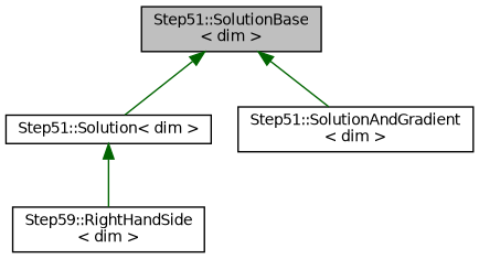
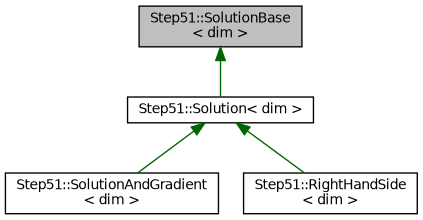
  digraph {
    rankdir=TB
    node [color=black fillcolor=white fontname=Helvetica fontsize=10 shape=record style=filled]
    edge [color=darkgreen dir=back fontname=Helvetica fontsize=10 labelfontname=Helvetica labelfontsize=10 style=solid]
    n1 [fillcolor=grey75 fontcolor=black height=0.2 label="Step51::SolutionBase\l\< dim \>" width=0.4]
    n2 [height=0.2 label="Step51::Solution\< dim \>" width=0.4]
    n3 [height=0.2 label="Step51::SolutionAndGradient\l\< dim \>" width=0.4]
-   n4 [height=0.2 label="Step59::RightHandSide\l\< dim \>" width=0.4]
+   n4 [height=0.2 label="Step51::RightHandSide\l\< dim \>" width=0.4]
    n1 -> n2
-   n1 -> n3
+   n2 -> n3
    n2 -> n4
  }
